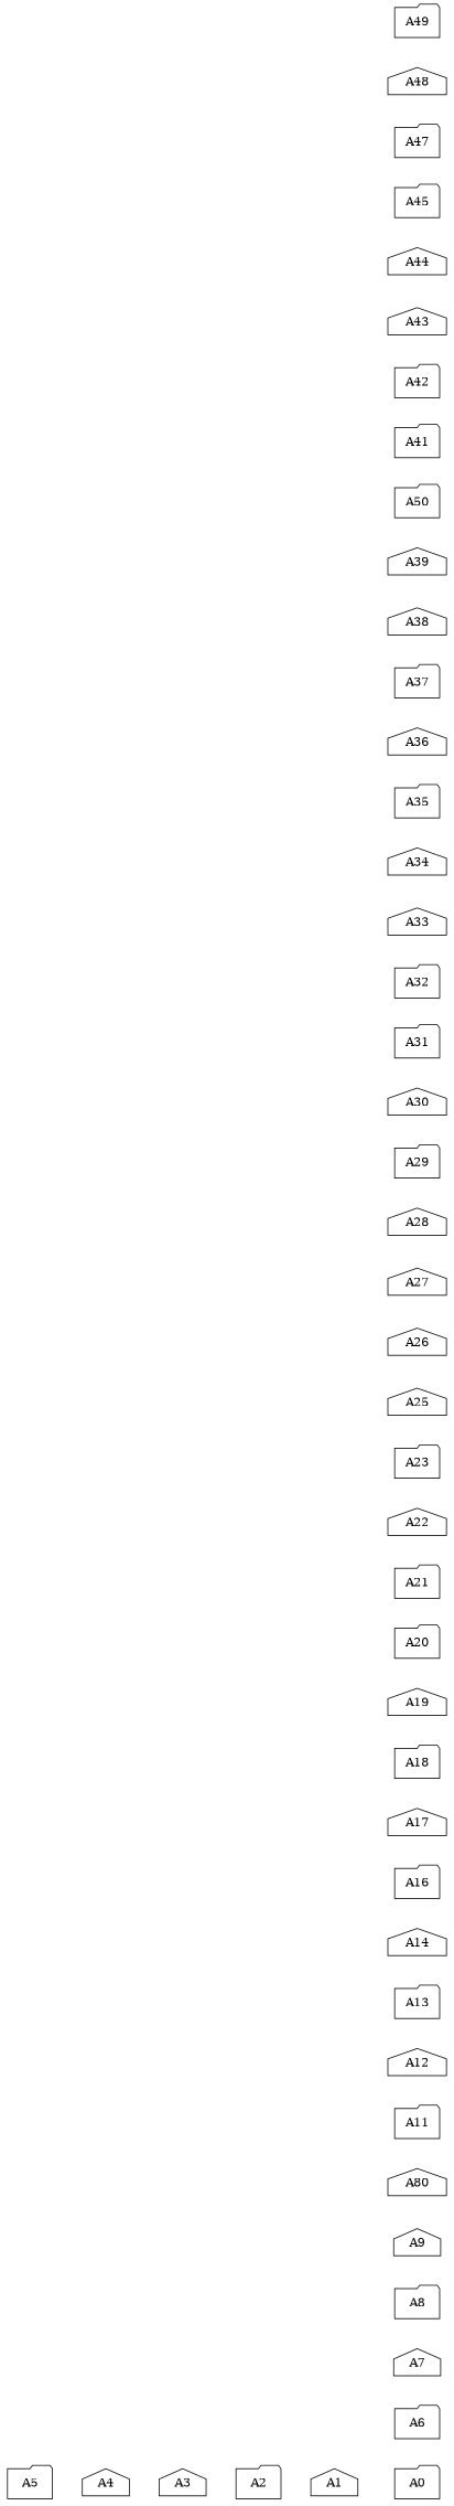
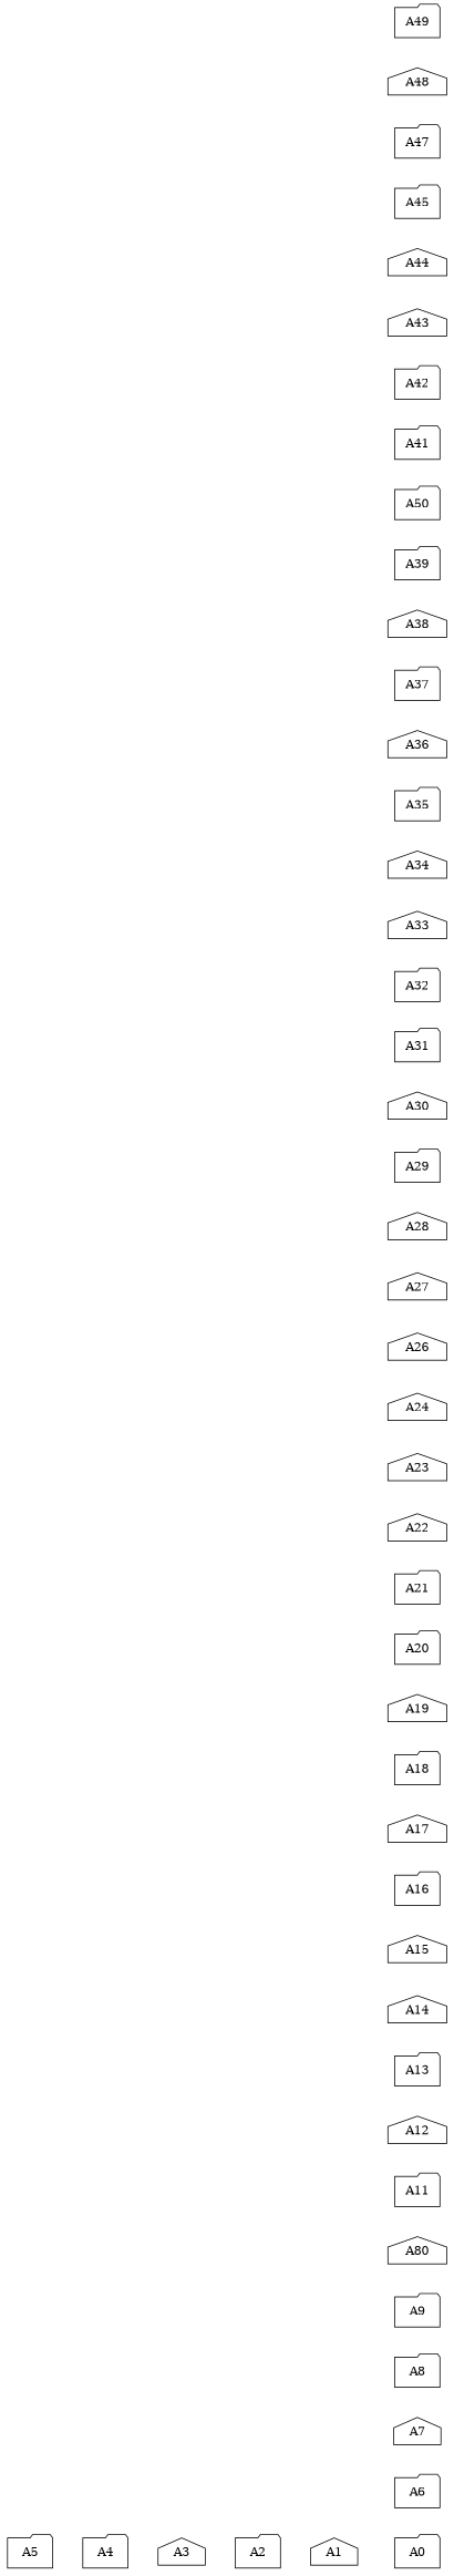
  digraph {
    nodesep=0.5
    rankdir=RL
    node [shape=house]
    edge [style=invis]
    A0 [shape=folder]
    A1
    A2 [shape=folder]
    A3
-   A4
+   A4 [shape=folder]
    A5 [shape=folder]
    A6 [shape=folder]
    A7
    A8 [shape=folder]
-   A9
+   A9 [shape=folder]
    n11 [label=A80]
    A11 [shape=folder]
    A12
    A13 [shape=folder]
    A14
+   A15
    A16 [shape=folder]
    A17
    A18 [shape=folder]
    A19
    A20 [shape=folder]
    A21 [shape=folder]
    A22
-   A23 [shape=folder]
-   A24 [label=A25]
+   A23
+   A24
    A26
    A27
    A28
    A29 [shape=folder]
    A30
    A31 [shape=folder]
    A32 [shape=folder]
    A33
    A34
    A35 [shape=folder]
    A36
    A37 [shape=folder]
    A38
-   A39
+   A39 [shape=folder]
    n40 [label=A50 shape=folder]
    A41 [shape=folder]
    A42 [shape=folder]
    A43
    A44
    A45 [shape=folder]
    A47 [shape=folder]
    A48
    A49 [shape=folder]
    A0 -> A1
    A1 -> A2
    A2 -> A3
    A3 -> A4
    A4 -> A5
  }
